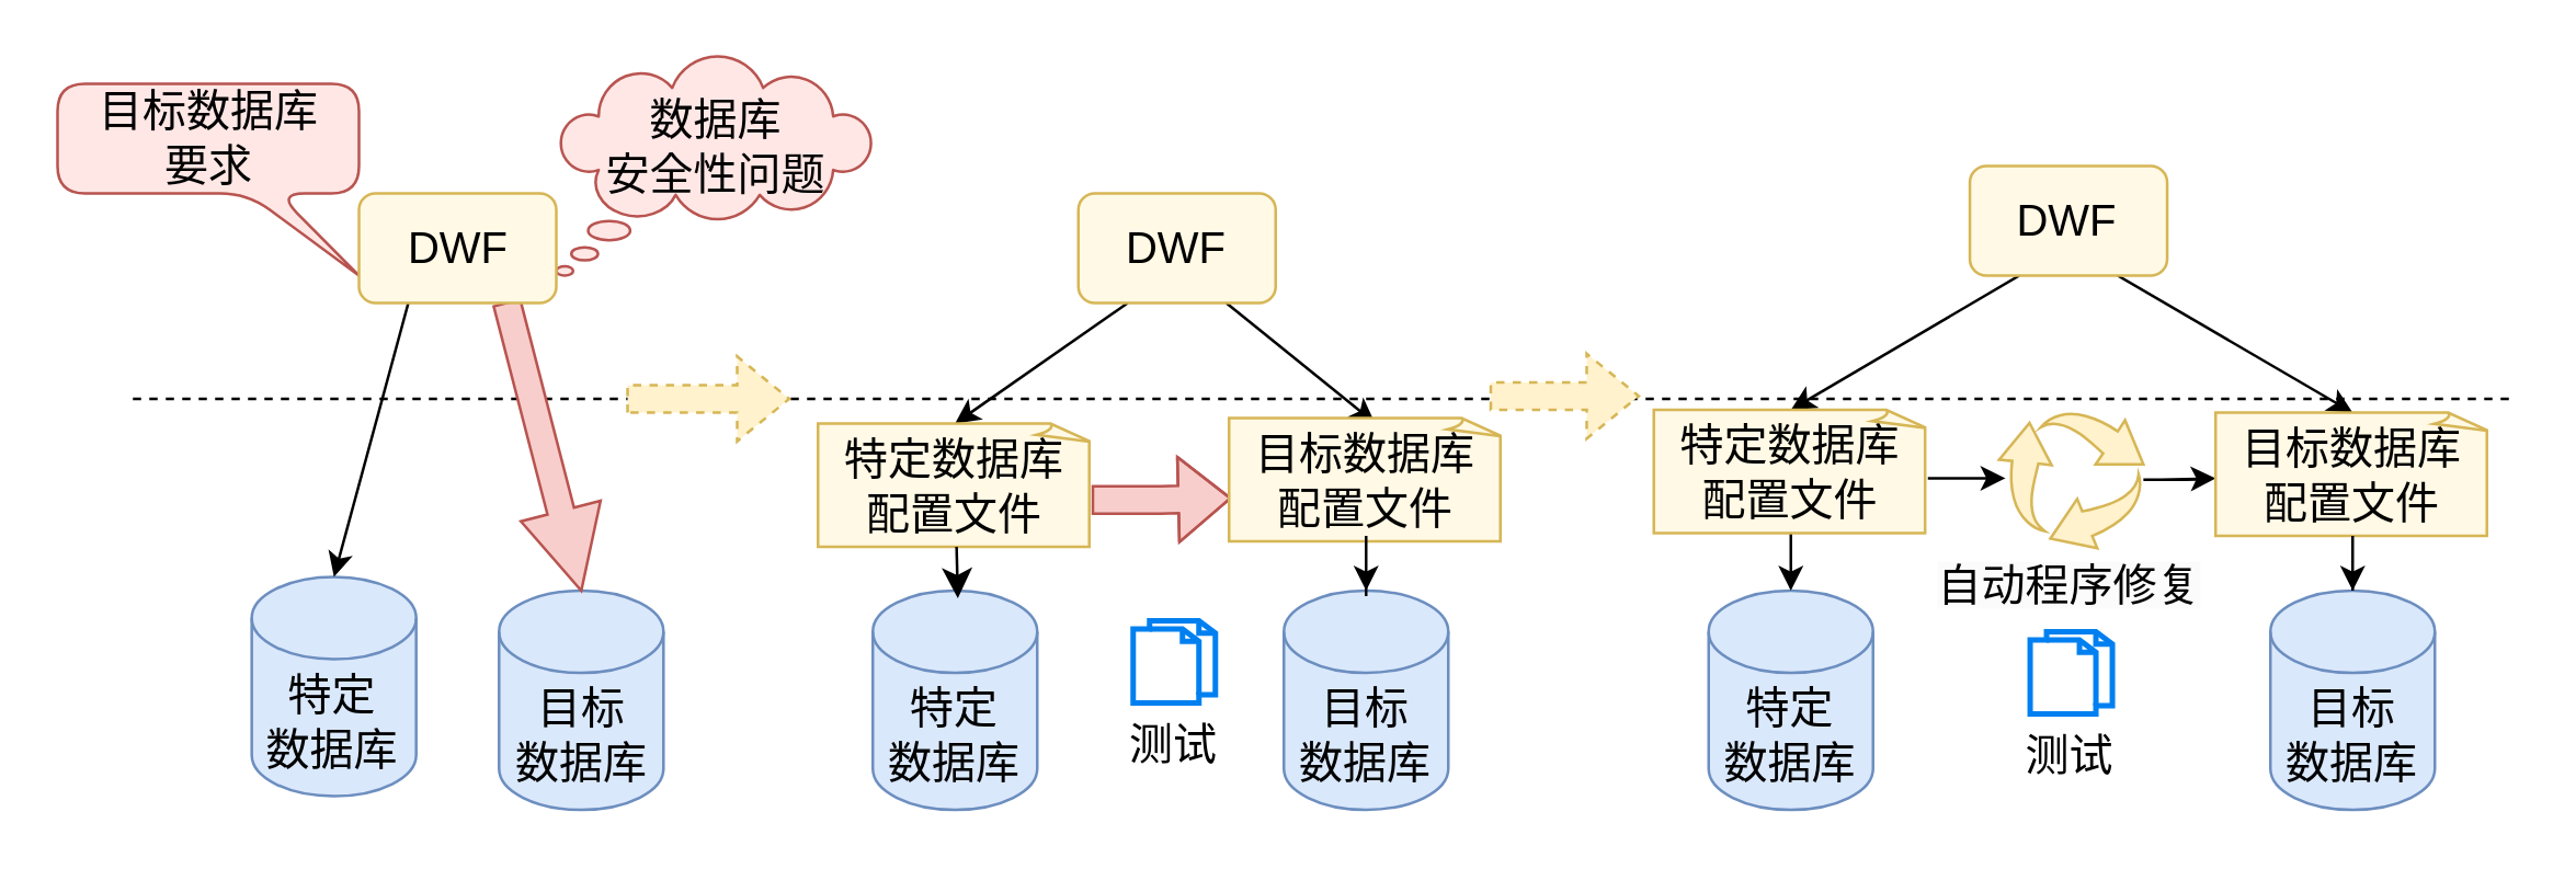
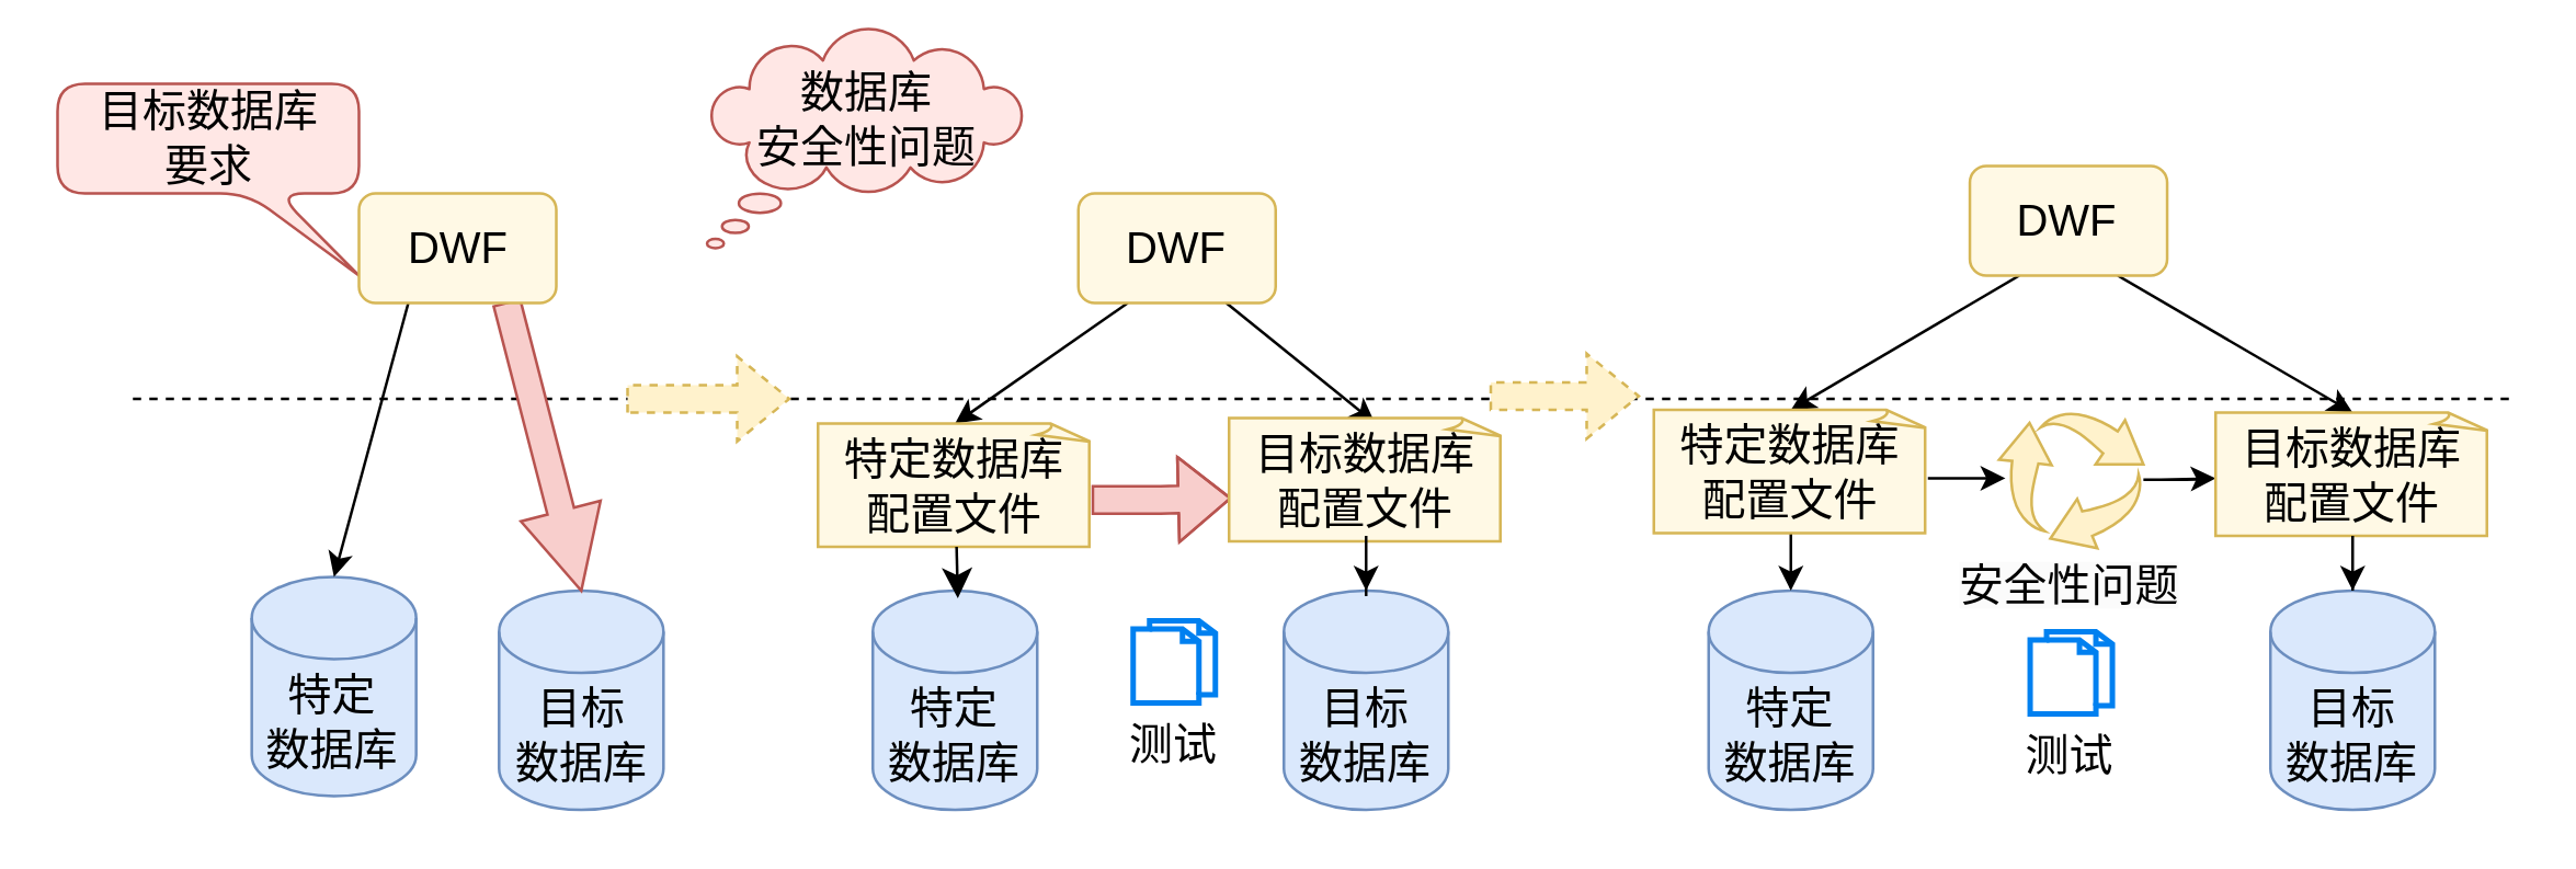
  <mxCell id="0" />
  <mxCell id="1" parent="0" />
  <mxCell id="2" value="" style="endArrow=none;dashed=1;html=1;rounded=0;" parent="1" edge="1"><mxGeometry width="50" height="50" relative="1" as="geometry"><mxPoint x="48" y="145" as="sourcePoint" /><mxPoint x="918" y="145" as="targetPoint" /></mxGeometry></mxCell>
  <mxCell id="3" value="特定&lt;div&gt;数据库&lt;/div&gt;" style="shape=cylinder3;whiteSpace=wrap;html=1;boundedLbl=1;backgroundOutline=1;size=15;fontSize=16;fillColor=#dae8fc;strokeColor=#6c8ebf;" parent="1" vertex="1"><mxGeometry x="91.37" y="210" width="60" height="80" as="geometry" /></mxCell>
  <mxCell id="4" style="rounded=0;orthogonalLoop=1;jettySize=auto;html=1;entryX=0.5;entryY=0;entryDx=0;entryDy=0;entryPerimeter=0;exitX=0.25;exitY=1;exitDx=0;exitDy=0;" parent="1" source="23" target="3" edge="1"><mxGeometry relative="1" as="geometry"><mxPoint x="145.852" y="111.115" as="sourcePoint" /></mxGeometry></mxCell>
- <mxCell id="5" value="数据库&lt;div&gt;安全性问题&lt;/div&gt;" style="whiteSpace=wrap;html=1;shape=mxgraph.basic.cloud_callout;fontSize=16;spacingBottom=14;fillColor=#FFE7E5;strokeColor=#b85450;" parent="1" vertex="1"><mxGeometry x="202.5" y="20" width="115.5" height="80" as="geometry" /></mxCell>
+ <mxCell id="5" value="数据库&lt;div&gt;安全性问题&lt;/div&gt;" style="whiteSpace=wrap;html=1;shape=mxgraph.basic.cloud_callout;fontSize=16;spacingBottom=14;fillColor=#FFE7E5;strokeColor=#b85450;" parent="1" vertex="1"><mxGeometry x="257.5" y="10" width="115.5" height="80" as="geometry" /></mxCell>
  <mxCell id="6" value="&lt;div&gt;目标&lt;/div&gt;&lt;div&gt;数据库&lt;/div&gt;" style="shape=cylinder3;whiteSpace=wrap;html=1;boundedLbl=1;backgroundOutline=1;size=15;fontSize=16;fillColor=#dae8fc;strokeColor=#6c8ebf;" parent="1" vertex="1"><mxGeometry x="181.62" y="215" width="60" height="80" as="geometry" /></mxCell>
  <mxCell id="7" style="rounded=0;orthogonalLoop=1;jettySize=auto;html=1;entryX=0.5;entryY=0;entryDx=0;entryDy=0;entryPerimeter=0;exitX=0.75;exitY=1;exitDx=0;exitDy=0;fillColor=#f8cecc;strokeColor=#b85450;strokeWidth=1;shape=arrow;" parent="1" source="23" target="6" edge="1"><mxGeometry relative="1" as="geometry"><mxPoint x="190.148" y="111.115" as="sourcePoint" /></mxGeometry></mxCell>
  <mxCell id="8" style="rounded=0;orthogonalLoop=1;jettySize=auto;html=1;entryX=0.5;entryY=0;entryDx=0;entryDy=0;exitX=0.25;exitY=1;exitDx=0;exitDy=0;entryPerimeter=0;" parent="1" source="24" target="34" edge="1"><mxGeometry relative="1" as="geometry"><mxPoint x="385.261" y="110.888" as="sourcePoint" /><mxPoint x="343" y="159" as="targetPoint" /></mxGeometry></mxCell>
  <mxCell id="9" style="rounded=0;orthogonalLoop=1;jettySize=auto;html=1;exitX=0.75;exitY=1;exitDx=0;exitDy=0;entryX=0.532;entryY=0.04;entryDx=0;entryDy=0;entryPerimeter=0;" parent="1" source="24" target="37" edge="1"><mxGeometry relative="1" as="geometry"><mxPoint x="428.269" y="111.784" as="sourcePoint" /><mxPoint x="464.081" y="159" as="targetPoint" /></mxGeometry></mxCell>
  <mxCell id="10" value="特定&lt;div&gt;数据库&lt;/div&gt;" style="shape=cylinder3;whiteSpace=wrap;html=1;boundedLbl=1;backgroundOutline=1;size=15;fontSize=16;fillColor=#dae8fc;strokeColor=#6c8ebf;" parent="1" vertex="1"><mxGeometry x="318" y="215" width="60" height="80" as="geometry" /></mxCell>
  <mxCell id="11" value="&lt;div&gt;目标&lt;/div&gt;&lt;div&gt;数据库&lt;/div&gt;" style="shape=cylinder3;whiteSpace=wrap;html=1;boundedLbl=1;backgroundOutline=1;size=15;fontSize=16;fillColor=#dae8fc;strokeColor=#6c8ebf;" parent="1" vertex="1"><mxGeometry x="468" y="215" width="60" height="80" as="geometry" /></mxCell>
  <mxCell id="12" style="edgeStyle=orthogonalEdgeStyle;rounded=0;orthogonalLoop=1;jettySize=auto;html=1;entryX=0.01;entryY=0.65;entryDx=0;entryDy=0;fillColor=#f8cecc;strokeColor=#b85450;strokeWidth=1;shape=flexArrow;entryPerimeter=0;exitX=0.998;exitY=0.62;exitDx=0;exitDy=0;exitPerimeter=0;" parent="1" source="34" target="37" edge="1"><mxGeometry relative="1" as="geometry"><mxPoint x="393" y="182" as="sourcePoint" /><mxPoint x="433" y="184" as="targetPoint" /></mxGeometry></mxCell>
  <mxCell id="13" value="&lt;span style=&quot;font-size: 16px;&quot;&gt;目标数据库&lt;/span&gt;&lt;div&gt;&lt;span style=&quot;font-size: 16px;&quot;&gt;要求&lt;/span&gt;&lt;/div&gt;" style="shape=callout;whiteSpace=wrap;html=1;perimeter=calloutPerimeter;position2=1;size=30;position=0.63;rounded=1;fillColor=#FFE7E5;strokeColor=#b85450;base=11;" parent="1" vertex="1"><mxGeometry x="20.5" y="30" width="110" height="70" as="geometry" /></mxCell>
  <mxCell id="14" style="rounded=0;orthogonalLoop=1;jettySize=auto;html=1;entryX=0.5;entryY=0;entryDx=0;entryDy=0;exitX=0.25;exitY=1;exitDx=0;exitDy=0;entryPerimeter=0;" parent="1" source="25" target="35" edge="1"><mxGeometry relative="1" as="geometry"><mxPoint x="722.654" y="97.152" as="sourcePoint" /><mxPoint x="653" y="149" as="targetPoint" /></mxGeometry></mxCell>
  <mxCell id="15" style="rounded=0;orthogonalLoop=1;jettySize=auto;html=1;exitX=0.75;exitY=1;exitDx=0;exitDy=0;entryX=0.5;entryY=0;entryDx=0;entryDy=0;entryPerimeter=0;" parent="1" source="25" target="38" edge="1"><mxGeometry relative="1" as="geometry"><mxPoint x="778.873" y="99.546" as="sourcePoint" /><mxPoint x="858" y="149" as="targetPoint" /></mxGeometry></mxCell>
  <mxCell id="16" value="特定&lt;div&gt;数据库&lt;/div&gt;" style="shape=cylinder3;whiteSpace=wrap;html=1;boundedLbl=1;backgroundOutline=1;size=15;fontSize=16;fillColor=#dae8fc;strokeColor=#6c8ebf;" parent="1" vertex="1"><mxGeometry x="623" y="215" width="60" height="80" as="geometry" /></mxCell>
  <mxCell id="17" value="&lt;div&gt;目标&lt;/div&gt;&lt;div&gt;数据库&lt;/div&gt;" style="shape=cylinder3;whiteSpace=wrap;html=1;boundedLbl=1;backgroundOutline=1;size=15;fontSize=16;fillColor=#dae8fc;strokeColor=#6c8ebf;" parent="1" vertex="1"><mxGeometry x="828" y="215" width="60" height="80" as="geometry" /></mxCell>
  <mxCell id="18" value="" style="edgeStyle=orthogonalEdgeStyle;rounded=0;orthogonalLoop=1;jettySize=auto;html=1;exitX=0.5;exitY=1;exitDx=0;exitDy=0;exitPerimeter=0;" parent="1" source="35" target="16" edge="1"><mxGeometry relative="1" as="geometry"><mxPoint x="653" y="199" as="sourcePoint" /></mxGeometry></mxCell>
  <mxCell id="19" style="edgeStyle=orthogonalEdgeStyle;rounded=0;orthogonalLoop=1;jettySize=auto;html=1;entryX=0;entryY=0.5;entryDx=0;entryDy=0;" parent="1" source="20" edge="1"><mxGeometry relative="1" as="geometry"><mxPoint x="808" y="174" as="targetPoint" /></mxGeometry></mxCell>
  <mxCell id="20" value="" style="sketch=0;html=1;aspect=fixed;strokeColor=#d6b656;shadow=0;fillColor=#fff2cc;verticalAlign=top;labelPosition=center;verticalLabelPosition=bottom;shape=mxgraph.gcp2.arrow_cycle" parent="1" vertex="1"><mxGeometry x="729.01" y="149.5" width="52.63" height="50" as="geometry" /></mxCell>
- <mxCell id="21" value="&#10;&lt;span style=&quot;color: rgb(0, 0, 0); font-family: Helvetica; font-size: 16px; font-style: normal; font-variant-ligatures: normal; font-variant-caps: normal; font-weight: 400; letter-spacing: normal; orphans: 2; text-align: center; text-indent: 0px; text-transform: none; widows: 2; word-spacing: 0px; -webkit-text-stroke-width: 0px; white-space: normal; background-color: rgb(251, 251, 251); text-decoration-thickness: initial; text-decoration-style: initial; text-decoration-color: initial; display: inline !important; float: none;&quot;&gt;自动程序修复&lt;/span&gt;&#10;&#10;" style="text;html=1;align=center;verticalAlign=middle;whiteSpace=wrap;rounded=0;" parent="1" vertex="1"><mxGeometry x="703.48" y="195" width="103.68" height="50" as="geometry" /></mxCell>
+ <mxCell id="21" value="&#10;&lt;span style=&quot;color: rgb(0, 0, 0); font-family: Helvetica; font-size: 16px; font-style: normal; font-variant-ligatures: normal; font-variant-caps: normal; font-weight: 400; letter-spacing: normal; orphans: 2; text-align: center; text-indent: 0px; text-transform: none; widows: 2; word-spacing: 0px; -webkit-text-stroke-width: 0px; white-space: normal; background-color: rgb(251, 251, 251); text-decoration-thickness: initial; text-decoration-style: initial; text-decoration-color: initial; display: inline !important; float: none;&quot;&gt;安全性问题&lt;/span&gt;&#10;&#10;" style="text;html=1;align=center;verticalAlign=middle;whiteSpace=wrap;rounded=0;" parent="1" vertex="1"><mxGeometry x="703.48" y="195" width="103.68" height="50" as="geometry" /></mxCell>
  <mxCell id="22" style="edgeStyle=orthogonalEdgeStyle;rounded=0;orthogonalLoop=1;jettySize=auto;html=1;entryX=0.044;entryY=0.48;entryDx=0;entryDy=0;entryPerimeter=0;" parent="1" target="20" edge="1"><mxGeometry relative="1" as="geometry"><mxPoint x="703" y="174" as="sourcePoint" /></mxGeometry></mxCell>
  <mxCell id="23" value="&lt;span style=&quot;font-size: 16px;&quot;&gt;DWF&lt;/span&gt;" style="rounded=1;whiteSpace=wrap;html=1;fillColor=#FFF9E5;strokeColor=#d6b656;" parent="1" vertex="1"><mxGeometry x="130.5" y="70" width="72" height="40" as="geometry" /></mxCell>
  <mxCell id="24" value="&lt;span style=&quot;font-size: 16px;&quot;&gt;DWF&lt;/span&gt;" style="rounded=1;whiteSpace=wrap;html=1;fillColor=#FFF9E5;strokeColor=#d6b656;" parent="1" vertex="1"><mxGeometry x="393" y="70" width="72" height="40" as="geometry" /></mxCell>
  <mxCell id="25" value="&lt;span style=&quot;font-size: 16px;&quot;&gt;DWF&lt;/span&gt;" style="rounded=1;whiteSpace=wrap;html=1;fillColor=#FFF9E5;strokeColor=#d6b656;" parent="1" vertex="1"><mxGeometry x="718.32" y="60" width="72" height="40" as="geometry" /></mxCell>
  <mxCell id="26" value="" style="group" parent="1" vertex="1" connectable="0"><mxGeometry x="725.32" y="220" width="60" height="75" as="geometry" /></mxCell>
  <mxCell id="27" value="" style="html=1;verticalLabelPosition=bottom;align=center;labelBackgroundColor=#ffffff;verticalAlign=top;strokeWidth=2;strokeColor=#0080F0;shadow=0;dashed=0;shape=mxgraph.ios7.icons.documents;" parent="26" vertex="1"><mxGeometry x="15" y="10" width="30" height="30" as="geometry" /></mxCell>
  <mxCell id="28" value="测试" style="text;html=1;align=center;verticalAlign=middle;whiteSpace=wrap;rounded=0;fontSize=16;" parent="26" vertex="1"><mxGeometry y="40" width="60" height="30" as="geometry" /></mxCell>
  <mxCell id="29" value="" style="group" parent="1" vertex="1" connectable="0"><mxGeometry x="398" y="216" width="60" height="75" as="geometry" /></mxCell>
  <mxCell id="30" value="" style="html=1;verticalLabelPosition=bottom;align=center;labelBackgroundColor=#ffffff;verticalAlign=top;strokeWidth=2;strokeColor=#0080F0;shadow=0;dashed=0;shape=mxgraph.ios7.icons.documents;" parent="29" vertex="1"><mxGeometry x="15" y="10" width="30" height="30" as="geometry" /></mxCell>
  <mxCell id="31" value="测试" style="text;html=1;align=center;verticalAlign=middle;whiteSpace=wrap;rounded=0;fontSize=16;" parent="29" vertex="1"><mxGeometry y="40" width="60" height="30" as="geometry" /></mxCell>
  <mxCell id="32" value="" style="endArrow=classic;html=1;rounded=0;shape=flexArrow;fillColor=#fff2cc;strokeColor=#d6b656;dashed=1;" parent="1" edge="1"><mxGeometry width="50" height="50" relative="1" as="geometry"><mxPoint x="228" y="145" as="sourcePoint" /><mxPoint x="288" y="145" as="targetPoint" /></mxGeometry></mxCell>
  <mxCell id="33" value="" style="endArrow=classic;html=1;rounded=0;shape=flexArrow;fillColor=#fff2cc;strokeColor=#d6b656;dashed=1;" parent="1" edge="1"><mxGeometry width="50" height="50" relative="1" as="geometry"><mxPoint x="543" y="144" as="sourcePoint" /><mxPoint x="598" y="144" as="targetPoint" /></mxGeometry></mxCell>
  <mxCell id="34" value="&lt;span style=&quot;font-size: 16px;&quot;&gt;特定数据库&lt;/span&gt;&lt;div style=&quot;font-size: 16px;&quot;&gt;配置文件&lt;/div&gt;" style="whiteSpace=wrap;html=1;shape=mxgraph.basic.document;strokeColor=#d6b656;align=center;verticalAlign=middle;fontFamily=Helvetica;fontSize=16;fontColor=default;fillColor=#FFF9E5;" parent="1" vertex="1"><mxGeometry x="298" y="154" width="100" height="45" as="geometry" /></mxCell>
  <mxCell id="35" value="&lt;span style=&quot;font-size: 16px;&quot;&gt;特定数据库&lt;/span&gt;&lt;div style=&quot;font-size: 16px;&quot;&gt;配置文件&lt;/div&gt;" style="whiteSpace=wrap;html=1;shape=mxgraph.basic.document;strokeColor=#d6b656;align=center;verticalAlign=middle;fontFamily=Helvetica;fontSize=16;fontColor=default;fillColor=#FFF9E5;" parent="1" vertex="1"><mxGeometry x="603" y="149" width="100" height="45" as="geometry" /></mxCell>
  <mxCell id="36" style="edgeStyle=none;curved=1;rounded=0;orthogonalLoop=1;jettySize=auto;html=1;entryX=0.517;entryY=0.035;entryDx=0;entryDy=0;entryPerimeter=0;fontSize=12;startSize=8;endSize=8;" parent="1" source="34" target="10" edge="1"><mxGeometry relative="1" as="geometry" /></mxCell>
  <mxCell id="37" value="目标数据库&lt;div&gt;配置文件&lt;/div&gt;" style="whiteSpace=wrap;html=1;shape=mxgraph.basic.document;strokeColor=#d6b656;align=center;verticalAlign=middle;fontFamily=Helvetica;fontSize=16;fontColor=default;fillColor=#FFF9E5;" parent="1" vertex="1"><mxGeometry x="448" y="152" width="100" height="45" as="geometry" /></mxCell>
  <mxCell id="38" value="目标数据库&lt;div&gt;配置文件&lt;/div&gt;" style="whiteSpace=wrap;html=1;shape=mxgraph.basic.document;strokeColor=#d6b656;align=center;verticalAlign=middle;fontFamily=Helvetica;fontSize=16;fontColor=default;fillColor=#FFF9E5;" vertex="1" parent="1"><mxGeometry x="808" y="150" width="100" height="45" as="geometry" /></mxCell>
  <mxCell id="39" style="edgeStyle=orthogonalEdgeStyle;rounded=0;orthogonalLoop=1;jettySize=auto;html=1;entryX=0.5;entryY=0;entryDx=0;entryDy=0;entryPerimeter=0;" edge="1" parent="1" source="38" target="17"><mxGeometry relative="1" as="geometry" /></mxCell>
  <mxCell id="40" style="edgeStyle=orthogonalEdgeStyle;rounded=0;orthogonalLoop=1;jettySize=auto;html=1;entryX=0.5;entryY=0;entryDx=0;entryDy=0;entryPerimeter=0;" edge="1" parent="1" source="37" target="11"><mxGeometry relative="1" as="geometry" /></mxCell>
